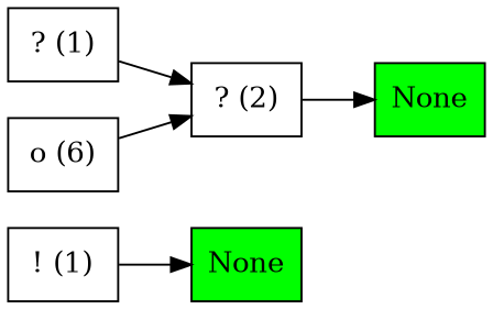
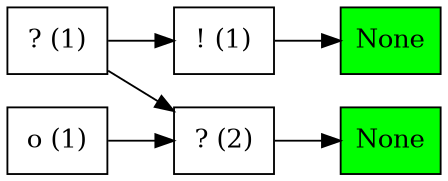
  digraph {
    ordering=out
    rankdir=LR
    node [shape=polygon sides=4]
    n1 [label="! (1)"]
    n2 [fillcolor=green label=None style=filled]
    n3 [label="? (2)"]
    n4 [fillcolor=green label=None style=filled]
    n5 [label="? (1)"]
-   n6 [label="o (6)"]
+   n6 [label="o (1)"]
    n1 -> n2
    n3 -> n4
+   n5 -> n1
    n5 -> n3
    n6 -> n3
  }
